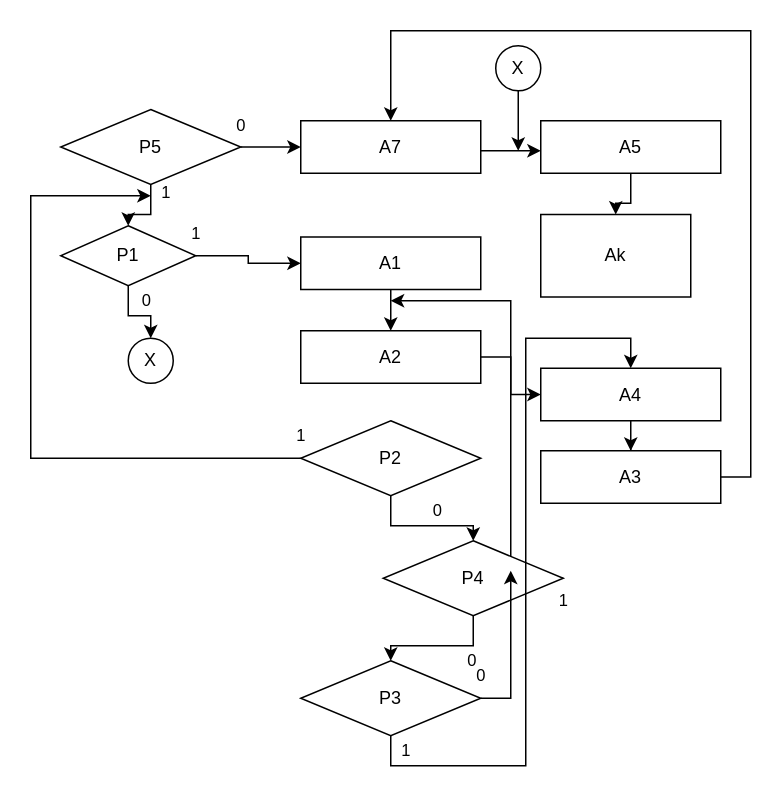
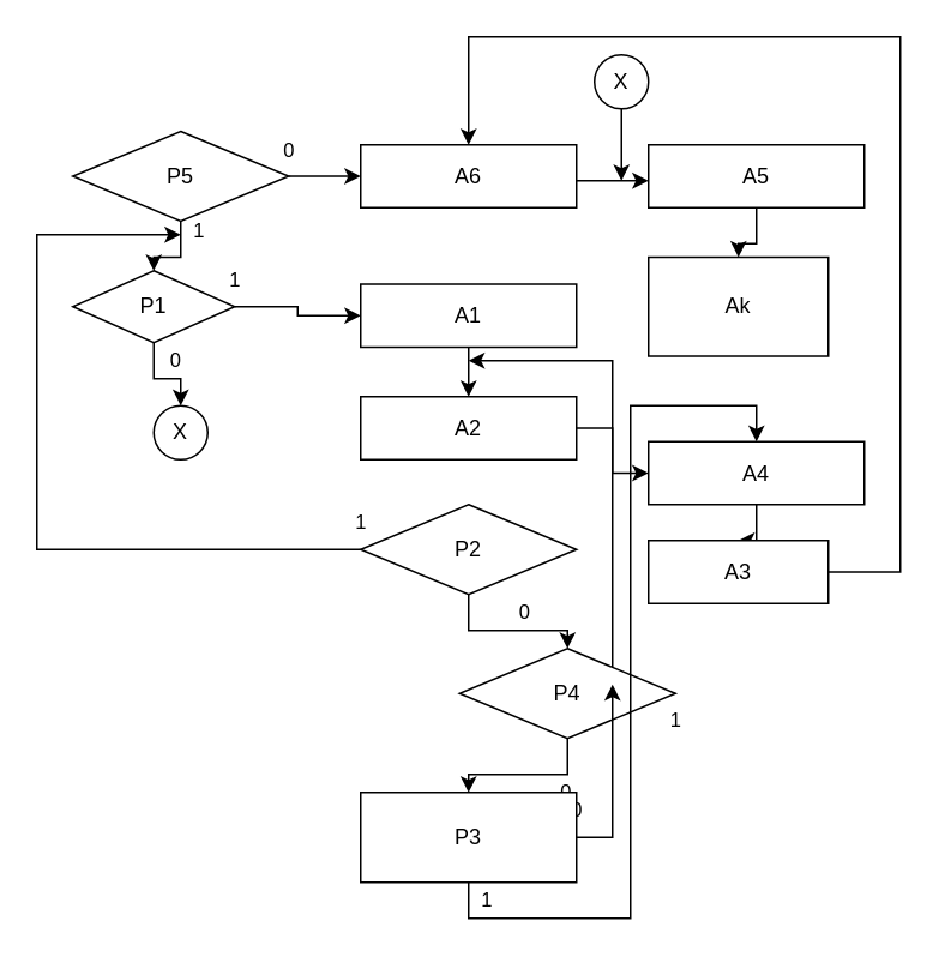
  <mxCell id="0" />
  <mxCell id="1" parent="0" />
  <mxCell id="2" value="1" style="edgeStyle=orthogonalEdgeStyle;rounded=0;orthogonalLoop=1;jettySize=auto;html=1;" edge="1" parent="1" source="4" target="7"><mxGeometry x="-0.75" y="10" relative="1" as="geometry"><mxPoint as="offset" /></mxGeometry></mxCell>
  <mxCell id="3" value="0" style="edgeStyle=orthogonalEdgeStyle;rounded=0;orthogonalLoop=1;jettySize=auto;html=1;" edge="1" parent="1" source="4" target="16"><mxGeometry x="-1" y="15" relative="1" as="geometry"><mxPoint as="offset" /></mxGeometry></mxCell>
  <mxCell id="4" value="P5" style="rhombus;whiteSpace=wrap;html=1;rounded=0;" vertex="1" parent="1"><mxGeometry x="40" y="72.5" width="120" height="50" as="geometry" /></mxCell>
  <mxCell id="5" value="1" style="edgeStyle=orthogonalEdgeStyle;rounded=0;orthogonalLoop=1;jettySize=auto;html=1;" edge="1" parent="1" source="7" target="9"><mxGeometry x="-1" y="15" relative="1" as="geometry"><mxPoint as="offset" /></mxGeometry></mxCell>
  <mxCell id="6" value="0" style="edgeStyle=orthogonalEdgeStyle;rounded=0;orthogonalLoop=1;jettySize=auto;html=1;" edge="1" parent="1" source="7" target="20"><mxGeometry x="0.273" y="10" relative="1" as="geometry"><mxPoint as="offset" /></mxGeometry></mxCell>
  <mxCell id="7" value="P1" style="rhombus;whiteSpace=wrap;html=1;rounded=0;" vertex="1" parent="1"><mxGeometry x="40" y="150" width="90" height="40" as="geometry" /></mxCell>
  <mxCell id="8" value="" style="edgeStyle=orthogonalEdgeStyle;rounded=0;orthogonalLoop=1;jettySize=auto;html=1;" edge="1" parent="1" source="9" target="11"><mxGeometry relative="1" as="geometry" /></mxCell>
  <mxCell id="9" value="A1" style="whiteSpace=wrap;html=1;rounded=0;" vertex="1" parent="1"><mxGeometry x="200" y="157.5" width="120" height="35" as="geometry" /></mxCell>
  <mxCell id="10" value="" style="edgeStyle=orthogonalEdgeStyle;rounded=0;orthogonalLoop=1;jettySize=auto;html=1;" edge="1" parent="1" source="11" target="30"><mxGeometry relative="1" as="geometry" /></mxCell>
  <mxCell id="11" value="A2" style="whiteSpace=wrap;html=1;rounded=0;" vertex="1" parent="1"><mxGeometry x="200" y="220" width="120" height="35" as="geometry" /></mxCell>
  <mxCell id="12" value="1" style="edgeStyle=orthogonalEdgeStyle;rounded=0;orthogonalLoop=1;jettySize=auto;html=1;exitX=0;exitY=0.5;exitDx=0;exitDy=0;" edge="1" parent="1" source="14"><mxGeometry x="-1" y="-15" relative="1" as="geometry"><mxPoint x="100" y="130" as="targetPoint" /><Array as="points"><mxPoint x="20" y="305" /><mxPoint x="20" y="130" /></Array><mxPoint as="offset" /></mxGeometry></mxCell>
  <mxCell id="13" value="0" style="edgeStyle=orthogonalEdgeStyle;rounded=0;orthogonalLoop=1;jettySize=auto;html=1;" edge="1" parent="1" source="14" target="25"><mxGeometry x="0.2" y="10" relative="1" as="geometry"><mxPoint as="offset" /></mxGeometry></mxCell>
  <mxCell id="14" value="P2" style="rhombus;whiteSpace=wrap;html=1;rounded=0;" vertex="1" parent="1"><mxGeometry x="200" y="280" width="120" height="50" as="geometry" /></mxCell>
  <mxCell id="15" value="" style="edgeStyle=orthogonalEdgeStyle;rounded=0;orthogonalLoop=1;jettySize=auto;html=1;" edge="1" parent="1" source="16" target="18"><mxGeometry relative="1" as="geometry"><Array as="points"><mxPoint x="330" y="100" /><mxPoint x="330" y="100" /></Array></mxGeometry></mxCell>
- <mxCell id="16" value="A7" style="whiteSpace=wrap;html=1;rounded=0;" vertex="1" parent="1"><mxGeometry x="200" y="80" width="120" height="35" as="geometry" /></mxCell>
+ <mxCell id="16" value="A6" style="whiteSpace=wrap;html=1;rounded=0;" vertex="1" parent="1"><mxGeometry x="200" y="80" width="120" height="35" as="geometry" /></mxCell>
  <mxCell id="17" value="" style="edgeStyle=orthogonalEdgeStyle;rounded=0;orthogonalLoop=1;jettySize=auto;html=1;" edge="1" parent="1" source="18" target="19"><mxGeometry relative="1" as="geometry" /></mxCell>
  <mxCell id="18" value="A5" style="whiteSpace=wrap;html=1;rounded=0;" vertex="1" parent="1"><mxGeometry x="360" y="80" width="120" height="35" as="geometry" /></mxCell>
  <mxCell id="19" value="Ak" style="whiteSpace=wrap;html=1;rounded=0;" vertex="1" parent="1"><mxGeometry x="360" y="142.5" width="100" height="55" as="geometry" /></mxCell>
  <mxCell id="20" value="X" style="ellipse;whiteSpace=wrap;html=1;aspect=fixed;rounded=0;" vertex="1" parent="1"><mxGeometry x="85" y="225" width="30" height="30" as="geometry" /></mxCell>
  <mxCell id="21" value="" style="edgeStyle=orthogonalEdgeStyle;rounded=0;orthogonalLoop=1;jettySize=auto;html=1;" edge="1" parent="1" source="22"><mxGeometry relative="1" as="geometry"><mxPoint x="345" y="100" as="targetPoint" /></mxGeometry></mxCell>
  <mxCell id="22" value="X" style="ellipse;whiteSpace=wrap;html=1;aspect=fixed;rounded=0;" vertex="1" parent="1"><mxGeometry x="330" y="30" width="30" height="30" as="geometry" /></mxCell>
  <mxCell id="23" value="1" style="edgeStyle=orthogonalEdgeStyle;rounded=0;orthogonalLoop=1;jettySize=auto;html=1;exitX=1;exitY=0.5;exitDx=0;exitDy=0;" edge="1" parent="1" source="25"><mxGeometry x="-1" y="15" relative="1" as="geometry"><mxPoint x="260" y="200" as="targetPoint" /><Array as="points"><mxPoint x="340" y="385" /><mxPoint x="340" y="200" /></Array><mxPoint as="offset" /></mxGeometry></mxCell>
  <mxCell id="24" value="0" style="edgeStyle=orthogonalEdgeStyle;rounded=0;orthogonalLoop=1;jettySize=auto;html=1;" edge="1" parent="1" source="25" target="28"><mxGeometry x="-0.5" y="10" relative="1" as="geometry"><mxPoint as="offset" /></mxGeometry></mxCell>
  <mxCell id="25" value="P4" style="rhombus;whiteSpace=wrap;html=1;rounded=0;" vertex="1" parent="1"><mxGeometry x="255" y="360" width="120" height="50" as="geometry" /></mxCell>
  <mxCell id="26" value="1" style="edgeStyle=orthogonalEdgeStyle;rounded=0;orthogonalLoop=1;jettySize=auto;html=1;entryX=0.5;entryY=0;entryDx=0;entryDy=0;exitX=0.5;exitY=1;exitDx=0;exitDy=0;" edge="1" parent="1" source="28" target="30"><mxGeometry x="-0.959" y="10" relative="1" as="geometry"><Array as="points"><mxPoint x="260" y="510" /><mxPoint x="350" y="510" /><mxPoint x="350" y="225" /><mxPoint x="420" y="225" /></Array><mxPoint as="offset" /></mxGeometry></mxCell>
  <mxCell id="27" value="0" style="edgeStyle=orthogonalEdgeStyle;rounded=0;orthogonalLoop=1;jettySize=auto;html=1;" edge="1" parent="1" source="28"><mxGeometry x="-1" y="15" relative="1" as="geometry"><mxPoint x="340" y="380" as="targetPoint" /><Array as="points"><mxPoint x="340" y="465" /></Array><mxPoint as="offset" /></mxGeometry></mxCell>
- <mxCell id="28" value="P3" style="rhombus;whiteSpace=wrap;html=1;rounded=0;" vertex="1" parent="1"><mxGeometry x="200" y="440" width="120" height="50" as="geometry" /></mxCell>
+ <mxCell id="28" value="P3" style="whiteSpace=wrap;html=1;rounded=0;" vertex="1" parent="1"><mxGeometry x="200" y="440" width="120" height="50" as="geometry" /></mxCell>
  <mxCell id="29" value="" style="edgeStyle=orthogonalEdgeStyle;rounded=0;orthogonalLoop=1;jettySize=auto;html=1;" edge="1" parent="1" source="30" target="32"><mxGeometry relative="1" as="geometry" /></mxCell>
  <mxCell id="30" value="A4" style="whiteSpace=wrap;html=1;rounded=0;" vertex="1" parent="1"><mxGeometry x="360" y="245" width="120" height="35" as="geometry" /></mxCell>
  <mxCell id="31" value="" style="edgeStyle=orthogonalEdgeStyle;rounded=0;orthogonalLoop=1;jettySize=auto;html=1;exitX=1;exitY=0.5;exitDx=0;exitDy=0;entryX=0.5;entryY=0;entryDx=0;entryDy=0;" edge="1" parent="1" source="32" target="16"><mxGeometry relative="1" as="geometry"><mxPoint x="500" y="10" as="targetPoint" /><Array as="points"><mxPoint x="500" y="318" /><mxPoint x="500" y="20" /><mxPoint x="260" y="20" /></Array></mxGeometry></mxCell>
- <mxCell id="32" value="A3" style="whiteSpace=wrap;html=1;rounded=0;" vertex="1" parent="1"><mxGeometry x="360" y="300" width="120" height="35" as="geometry" /></mxCell>
+ <mxCell id="32" value="A3" style="whiteSpace=wrap;html=1;rounded=0;" vertex="1" parent="1"><mxGeometry x="360" y="300" width="100" height="35" as="geometry" /></mxCell>
